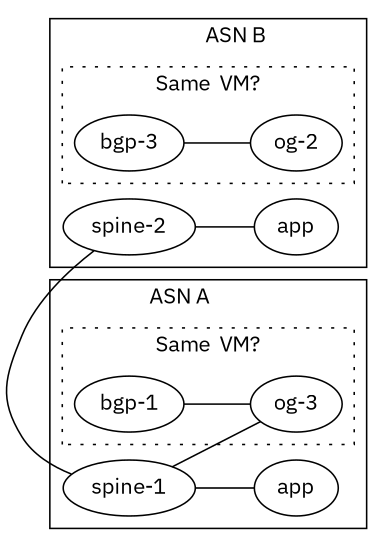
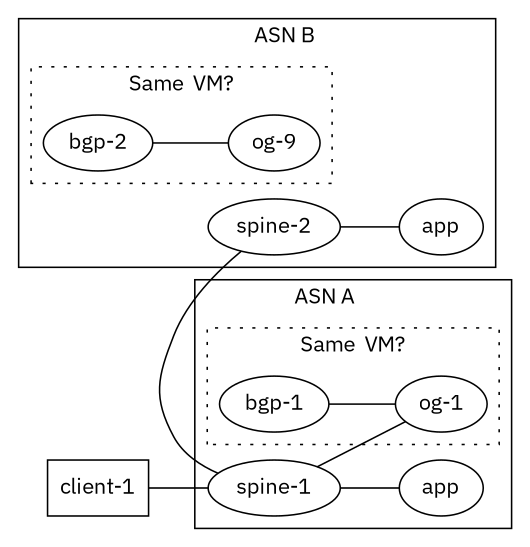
  graph {
    fontname="IBM Plex Sans"
    newrank=true
    rankdir=LR
    node [fontname="IBM Plex Sans"]
    edge [fontname="IBM Plex Sans"]
    "spine-1"
    "spine-2"
    "bgp-1"
-   "og-1" [label="og-3"]
+   "og-1"
    n5 [label=app]
-   "bgp-2" [label="bgp-3"]
-   "og-2"
+   "bgp-2"
+   "og-2" [label="og-9"]
    n8 [label=app]
+   "client-1" [shape=box]
    subgraph sub_1 {
      rank=same
      "spine-1"
      "spine-2"
    }
    subgraph cluster_2 {
      label="ASN A            "
      "spine-1"
      n5
      subgraph cluster_3 {
        label="Same  VM?"
        style=dotted
        "bgp-1"
        "og-1"
      }
    }
    subgraph cluster_4 {
      label="            ASN B"
      "spine-2"
      n8
      subgraph cluster_5 {
        label="Same  VM?"
        style=dotted
        "bgp-2"
        "og-2"
      }
    }
    "spine-1" -- "spine-2"
    "spine-1" -- "og-1"
    "spine-1" -- n5
    "spine-2" -- n8
    "bgp-1" -- "og-1"
    "bgp-2" -- "og-2"
+   "client-1" -- "spine-1"
  }
